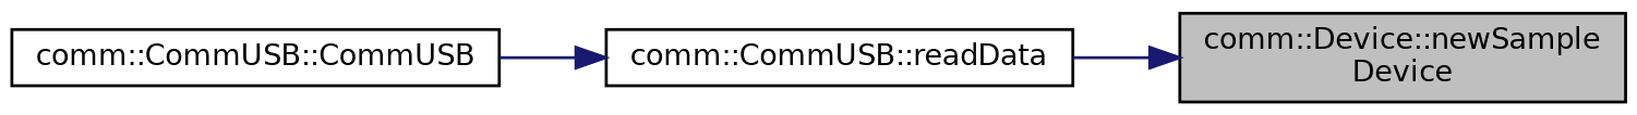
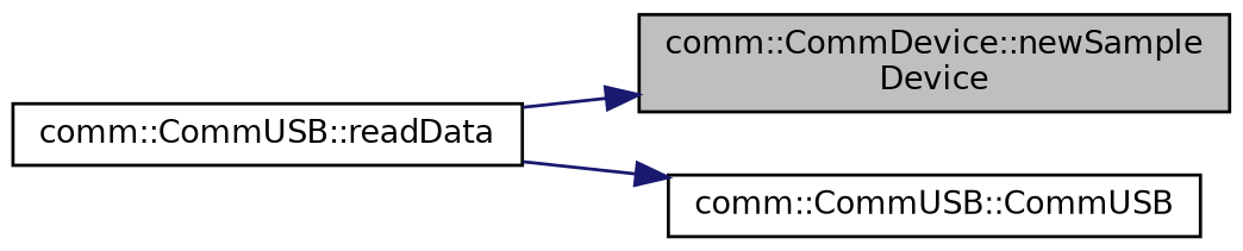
  digraph {
    rankdir=RL
    node [color=black fillcolor=white fontname=Helvetica fontsize=10 shape=record style=filled]
    edge [color=midnightblue dir=back fontname=Helvetica fontsize=10 labelfontname=Helvetica labelfontsize=10 style=solid]
-   n1 [fillcolor=grey75 fontcolor=black height=0.2 label="comm::Device::newSample\lDevice" width=0.4]
+   n1 [fillcolor=grey75 fontcolor=black height=0.2 label="comm::CommDevice::newSample\lDevice" width=0.4]
    n2 [height=0.2 label="comm::CommUSB::readData" width=0.4]
    n3 [height=0.2 label="comm::CommUSB::CommUSB" width=0.4]
    n1 -> n2
-   n2 -> n3
+   n3 -> n2
  }
